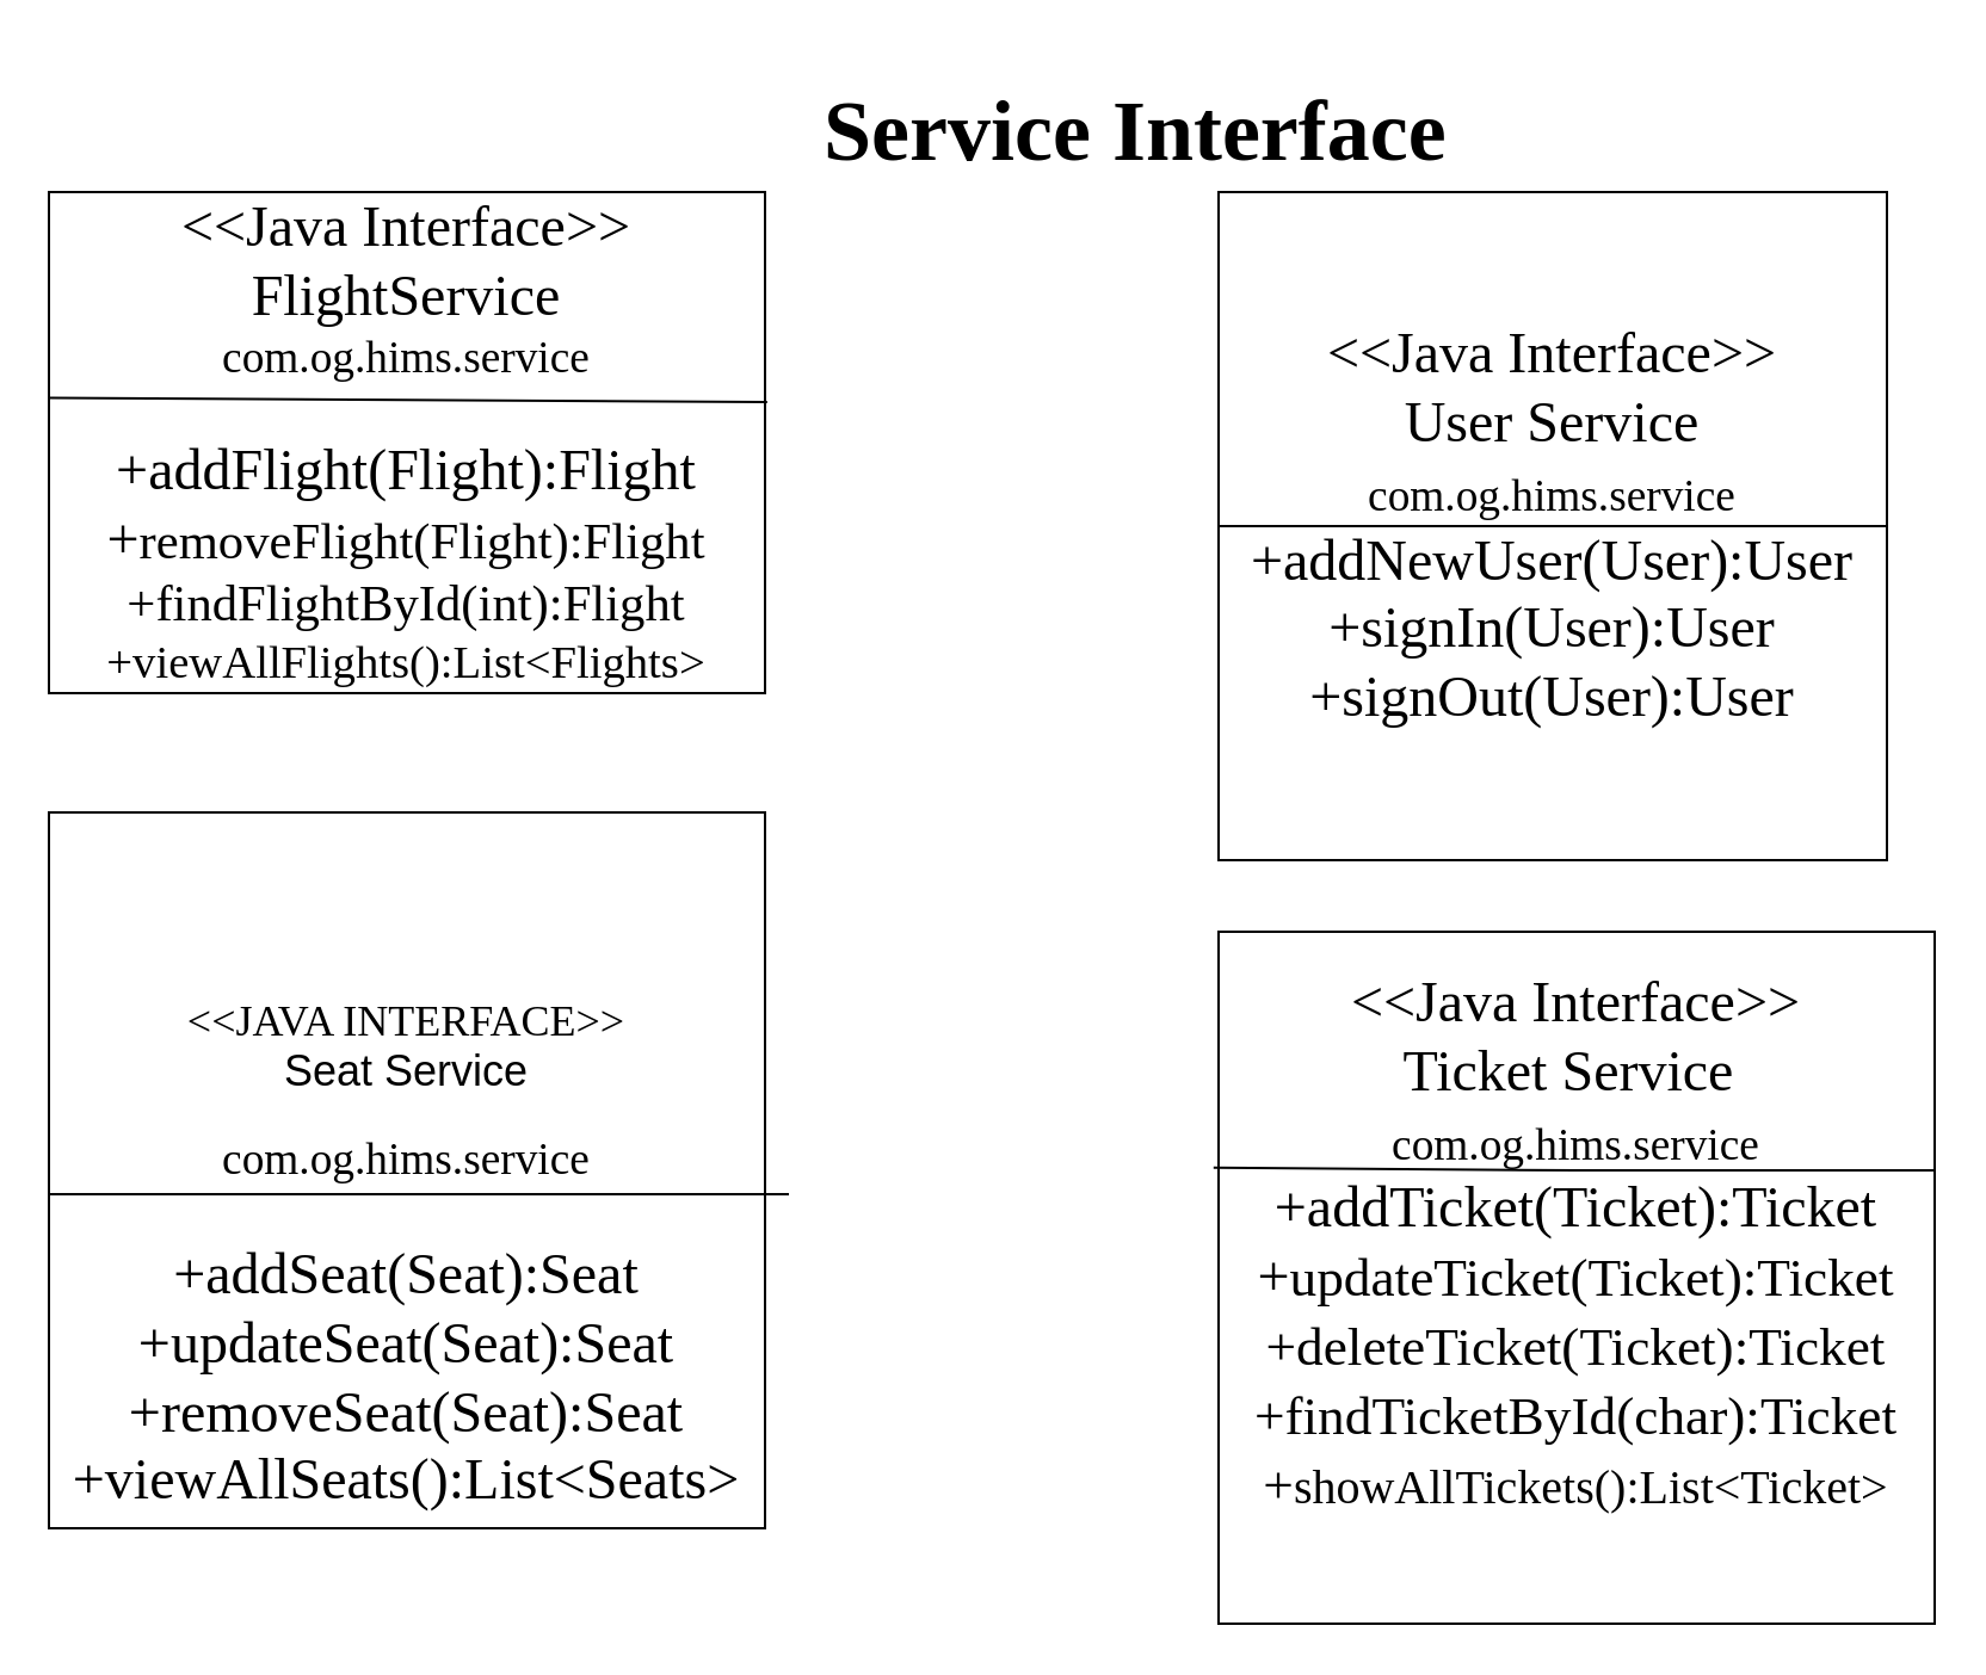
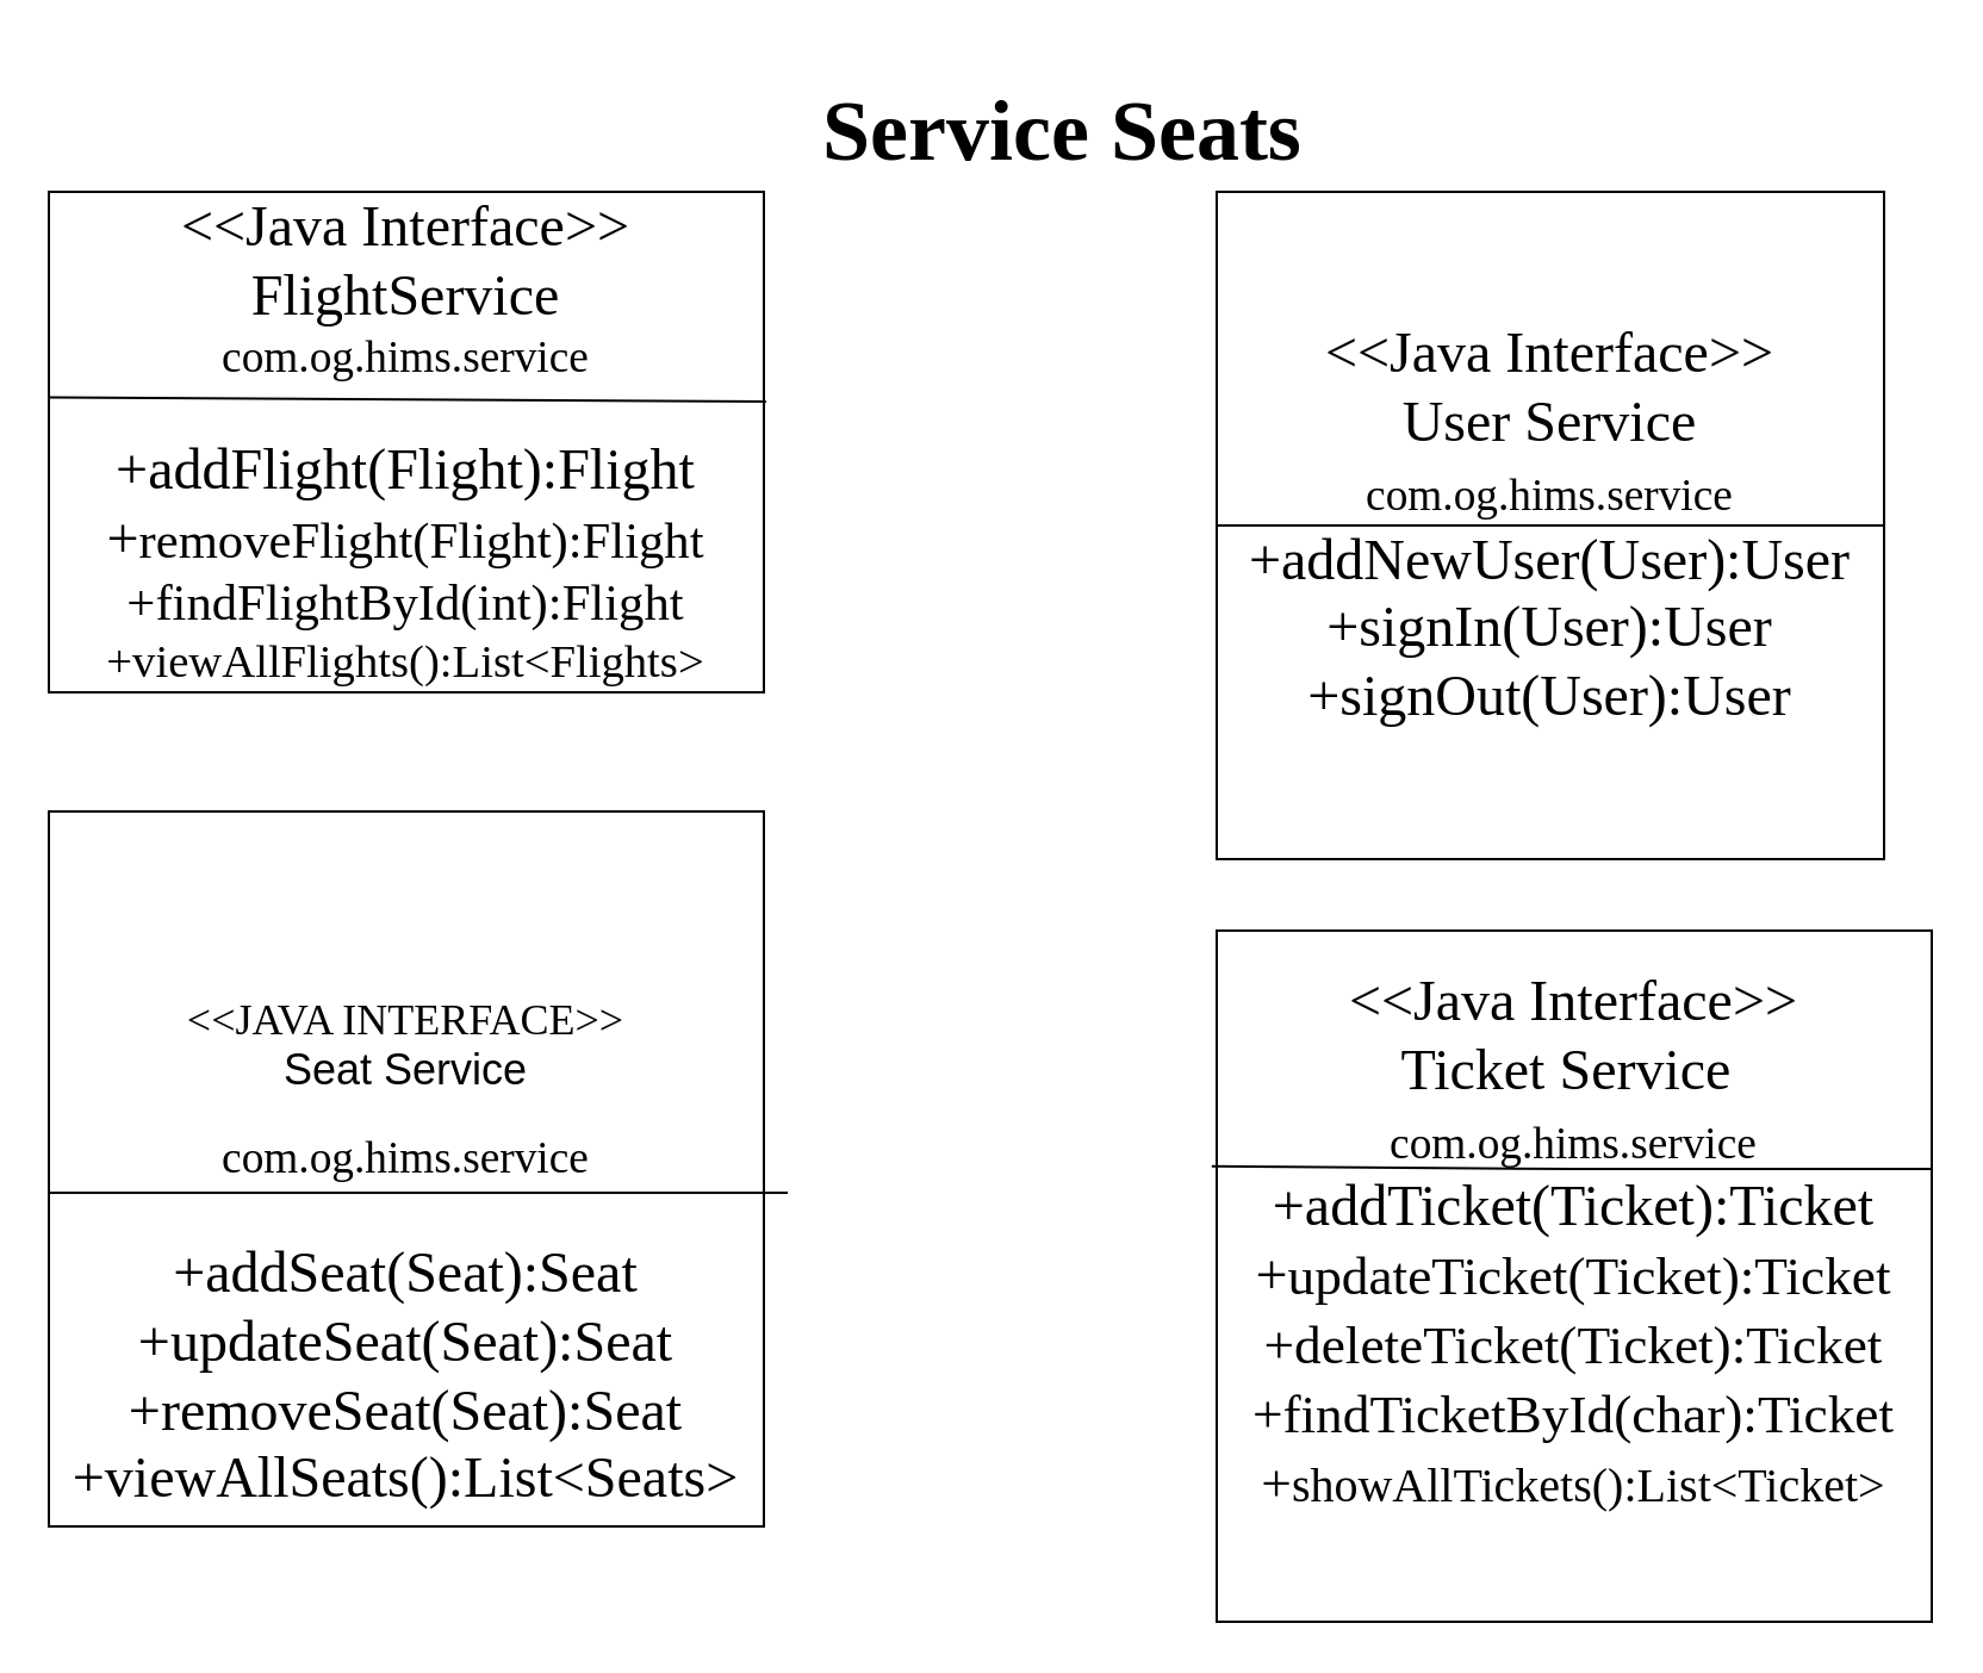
  <mxCell id="0" />
  <mxCell id="1" parent="0" />
  <mxCell id="2" style="edgeStyle=orthogonalEdgeStyle;rounded=0;orthogonalLoop=1;jettySize=auto;html=1;exitX=0.5;exitY=1;exitDx=0;exitDy=0;fontFamily=Times New Roman;fontSize=18;" edge="1" parent="1" source="3"><mxGeometry relative="1" as="geometry"><mxPoint x="160" y="630" as="targetPoint" /></mxGeometry></mxCell>
  <mxCell id="3" value="&lt;p style=&quot;margin-top: 0pt ; margin-bottom: 0pt ; margin-left: 0in ; direction: ltr ; unicode-bidi: embed ; word-break: normal&quot;&gt;&lt;span style=&quot;font-size: 18pt ; font-family: &amp;#34;times new roman&amp;#34;&quot;&gt;&lt;br&gt;&lt;/span&gt;&lt;/p&gt;&lt;p style=&quot;margin-top: 0pt ; margin-bottom: 0pt ; margin-left: 0in ; direction: ltr ; unicode-bidi: embed ; word-break: normal&quot;&gt;&lt;br&gt;&lt;/p&gt;&lt;p style=&quot;margin-top: 0pt ; margin-bottom: 0pt ; margin-left: 0in ; direction: ltr ; unicode-bidi: embed ; word-break: normal&quot;&gt;&lt;br&gt;&lt;/p&gt;&lt;br&gt;&lt;font face=&quot;Times New Roman&quot; style=&quot;font-size: 18px&quot;&gt;&amp;lt;&amp;lt;JAVA INTERFACE&amp;gt;&amp;gt;&lt;br&gt;&lt;/font&gt;&lt;font style=&quot;font-size: 18px&quot;&gt;Seat Service&lt;/font&gt;&lt;br&gt;&lt;br&gt;&lt;p style=&quot;margin-top: 0pt ; margin-bottom: 0pt ; margin-left: 0in ; direction: ltr ; unicode-bidi: embed ; word-break: normal&quot;&gt;&lt;span style=&quot;font-family: &amp;#34;times new roman&amp;#34; ; font-size: 14pt&quot;&gt;com.og.hims.service&lt;/span&gt;&lt;/p&gt;&lt;p style=&quot;margin-top: 0pt ; margin-bottom: 0pt ; margin-left: 0in ; direction: ltr ; unicode-bidi: embed ; word-break: normal&quot;&gt;&lt;span style=&quot;font-family: &amp;#34;times new roman&amp;#34; ; font-size: 14pt&quot;&gt;&lt;br&gt;&lt;/span&gt;&lt;/p&gt;&lt;p style=&quot;margin-top: 0pt ; margin-bottom: 0pt ; margin-left: 0in ; direction: ltr ; unicode-bidi: embed ; word-break: normal&quot;&gt;&lt;span style=&quot;font-size: 18pt ; font-family: &amp;#34;times new roman&amp;#34;&quot;&gt;+addSeat(Seat):Seat&lt;/span&gt;&lt;/p&gt;&lt;span style=&quot;font-family: &amp;#34;times new roman&amp;#34; ; font-size: 18pt&quot;&gt;+updateSeat(Seat):Seat&lt;/span&gt;&lt;br&gt;&lt;span style=&quot;font-family: &amp;#34;times new roman&amp;#34; ; font-size: 18pt&quot;&gt;+removeSeat(Seat):Seat&lt;/span&gt;&lt;br&gt;&lt;span style=&quot;font-family: &amp;#34;times new roman&amp;#34; ; font-size: 18pt&quot;&gt;+viewAllSeats():List&amp;lt;Seats&amp;gt;&lt;/span&gt;" style="whiteSpace=wrap;html=1;aspect=fixed;" vertex="1" parent="1"><mxGeometry x="20" y="340" width="300" height="300" as="geometry" /></mxCell>
  <mxCell id="4" value="" style="endArrow=none;html=1;rounded=0;fontFamily=Times New Roman;fontSize=18;" edge="1" parent="1" target="3"><mxGeometry width="50" height="50" relative="1" as="geometry"><mxPoint x="330" y="500" as="sourcePoint" /><mxPoint x="350" y="380" as="targetPoint" /><Array as="points"><mxPoint x="300" y="500" /><mxPoint x="20" y="500" /><mxPoint x="20" y="520" /></Array></mxGeometry></mxCell>
  <mxCell id="5" value="&lt;p style=&quot;margin-top: 0pt ; margin-bottom: 0pt ; margin-left: 0in ; direction: ltr ; unicode-bidi: embed ; word-break: normal&quot;&gt;&lt;span style=&quot;font-size: 18pt&quot;&gt;&amp;lt;&amp;lt;Java Interface&amp;gt;&amp;gt;&lt;/span&gt;&lt;/p&gt;&lt;span style=&quot;font-size: 18pt&quot;&gt;Flight&lt;/span&gt;&lt;span style=&quot;font-size: 18pt&quot;&gt;Service&lt;/span&gt;&lt;br&gt;&lt;span style=&quot;font-size: 14pt&quot;&gt;com.og.hims.service&lt;br&gt;&lt;/span&gt;&lt;br&gt;&lt;p style=&quot;margin-top: 0pt ; margin-bottom: 0pt ; margin-left: 0in ; direction: ltr ; unicode-bidi: embed ; word-break: normal&quot;&gt;&lt;span style=&quot;font-size: 18pt&quot;&gt;+addFlight(Flight):Flight&lt;/span&gt;&lt;/p&gt;&lt;span style=&quot;font-size: 18pt&quot;&gt;+&lt;/span&gt;&lt;span style=&quot;font-size: 16pt&quot;&gt;removeFlight(Flight):Flight&lt;br&gt;&lt;/span&gt;&lt;span style=&quot;font-size: 16pt&quot;&gt;+findFlightById(int):Flight&lt;/span&gt;&lt;br&gt;&lt;span style=&quot;font-size: 14.5pt&quot;&gt;+viewAllFlights():List&amp;lt;Flights&amp;gt;&lt;/span&gt;" style="rounded=0;whiteSpace=wrap;html=1;fontFamily=Times New Roman;fontSize=18;" vertex="1" parent="1"><mxGeometry x="20" y="80" width="300" height="210" as="geometry" /></mxCell>
  <mxCell id="6" value="" style="endArrow=none;html=1;rounded=0;fontFamily=Times New Roman;fontSize=18;exitX=0.001;exitY=0.411;exitDx=0;exitDy=0;exitPerimeter=0;entryX=1.003;entryY=0.419;entryDx=0;entryDy=0;entryPerimeter=0;" edge="1" parent="1" source="5" target="5"><mxGeometry width="50" height="50" relative="1" as="geometry"><mxPoint x="350" y="360" as="sourcePoint" /><mxPoint x="400" y="310" as="targetPoint" /><Array as="points" /></mxGeometry></mxCell>
- <mxCell id="7" value="&lt;h1&gt;Service Interface&lt;/h1&gt;" style="text;html=1;strokeColor=none;fillColor=none;spacing=5;spacingTop=-20;whiteSpace=wrap;overflow=hidden;rounded=0;fontFamily=Times New Roman;fontSize=18;" vertex="1" parent="1"><mxGeometry x="340" y="20" width="280" height="120" as="geometry" /></mxCell>
+ <mxCell id="7" value="&lt;h1&gt;Service Seats&lt;/h1&gt;" style="text;html=1;strokeColor=none;fillColor=none;spacing=5;spacingTop=-20;whiteSpace=wrap;overflow=hidden;rounded=0;fontFamily=Times New Roman;fontSize=18;" vertex="1" parent="1"><mxGeometry x="340" y="20" width="280" height="120" as="geometry" /></mxCell>
  <mxCell id="8" value="&lt;span style=&quot;font-size: 18pt&quot;&gt;&amp;lt;&amp;lt;Java Interface&amp;gt;&amp;gt;&lt;/span&gt;&lt;br&gt;&lt;span style=&quot;font-size: 18pt&quot;&gt;User &lt;/span&gt;&lt;span style=&quot;font-size: 18pt&quot;&gt;Service&lt;br&gt;&lt;/span&gt;&lt;span style=&quot;font-size: 14pt&quot;&gt;com.og.hims.service&lt;br&gt;&lt;/span&gt;&lt;span style=&quot;font-family: &amp;#34;times new roman&amp;#34; ; font-size: 18pt&quot;&gt;+addNewUser(User):User&lt;/span&gt;&lt;br&gt;&lt;span style=&quot;font-family: &amp;#34;times new roman&amp;#34; ; font-size: 18pt&quot;&gt;+signIn(User):User&lt;/span&gt;&lt;br&gt;&lt;span style=&quot;font-family: &amp;#34;times new roman&amp;#34; ; font-size: 18pt&quot;&gt;+signOut(User):User&lt;br&gt;&lt;/span&gt;" style="rounded=0;whiteSpace=wrap;html=1;fontFamily=Times New Roman;fontSize=24;" vertex="1" parent="1"><mxGeometry x="510" y="80" width="280" height="280" as="geometry" /></mxCell>
  <mxCell id="9" value="" style="endArrow=none;html=1;rounded=0;fontFamily=Times New Roman;fontSize=24;exitX=0;exitY=0.5;exitDx=0;exitDy=0;entryX=1;entryY=0.5;entryDx=0;entryDy=0;" edge="1" parent="1" source="8" target="8"><mxGeometry width="50" height="50" relative="1" as="geometry"><mxPoint x="350" y="390" as="sourcePoint" /><mxPoint x="400" y="340" as="targetPoint" /><Array as="points"><mxPoint x="640" y="220" /></Array></mxGeometry></mxCell>
  <mxCell id="10" value="&lt;p style=&quot;margin-top: 0pt ; margin-bottom: 0pt ; margin-left: 0in ; direction: ltr ; unicode-bidi: embed ; word-break: normal&quot;&gt;&lt;span style=&quot;font-size: 18pt&quot;&gt;&amp;lt;&amp;lt;Java Interface&amp;gt;&amp;gt;&lt;/span&gt;&lt;/p&gt;&lt;span style=&quot;font-size: 18pt&quot;&gt;Ticket &lt;/span&gt;&lt;span style=&quot;font-size: 18pt&quot;&gt;Service&amp;nbsp;&lt;br&gt;&lt;/span&gt;&lt;span style=&quot;font-size: 14pt&quot;&gt;com.og.hims.service&lt;br&gt;&lt;/span&gt;&lt;p style=&quot;margin-top: 0pt ; margin-bottom: 0pt ; margin-left: 0in ; direction: ltr ; unicode-bidi: embed ; word-break: normal&quot;&gt;&lt;span style=&quot;font-size: 18pt&quot;&gt;+addTicket(Ticket):Ticket&lt;/span&gt;&lt;/p&gt;&lt;span style=&quot;font-size: 18pt&quot;&gt;+&lt;/span&gt;&lt;span style=&quot;font-size: 17pt&quot;&gt;updateTicket(Ticket):Ticket&lt;/span&gt;&lt;br&gt;&lt;span style=&quot;font-size: 17pt&quot;&gt;+deleteTicket(Ticket):Ticket&lt;/span&gt;&lt;br&gt;&lt;span style=&quot;font-size: 17pt&quot;&gt;+findTicketById(char):Ticket&lt;/span&gt;&lt;br&gt;&lt;p style=&quot;margin-top: 0pt ; margin-bottom: 0pt ; margin-left: 0in ; direction: ltr ; unicode-bidi: embed ; word-break: normal&quot;&gt;&lt;span style=&quot;font-size: 17pt&quot;&gt;+&lt;/span&gt;&lt;span style=&quot;font-size: 15pt&quot;&gt;showAllTickets():List&amp;lt;Ticket&amp;gt;&lt;/span&gt;&lt;/p&gt;&lt;span style=&quot;font-size: 18pt&quot;&gt;&lt;br&gt;&lt;/span&gt;" style="rounded=0;whiteSpace=wrap;html=1;fontFamily=Times New Roman;fontSize=24;" vertex="1" parent="1"><mxGeometry x="510" y="390" width="300" height="290" as="geometry" /></mxCell>
  <mxCell id="11" value="" style="endArrow=none;html=1;rounded=0;fontFamily=Times New Roman;fontSize=24;exitX=-0.007;exitY=0.341;exitDx=0;exitDy=0;exitPerimeter=0;" edge="1" parent="1" source="10"><mxGeometry width="50" height="50" relative="1" as="geometry"><mxPoint x="460" y="460" as="sourcePoint" /><mxPoint x="810" y="490" as="targetPoint" /><Array as="points"><mxPoint x="660" y="490" /></Array></mxGeometry></mxCell>
